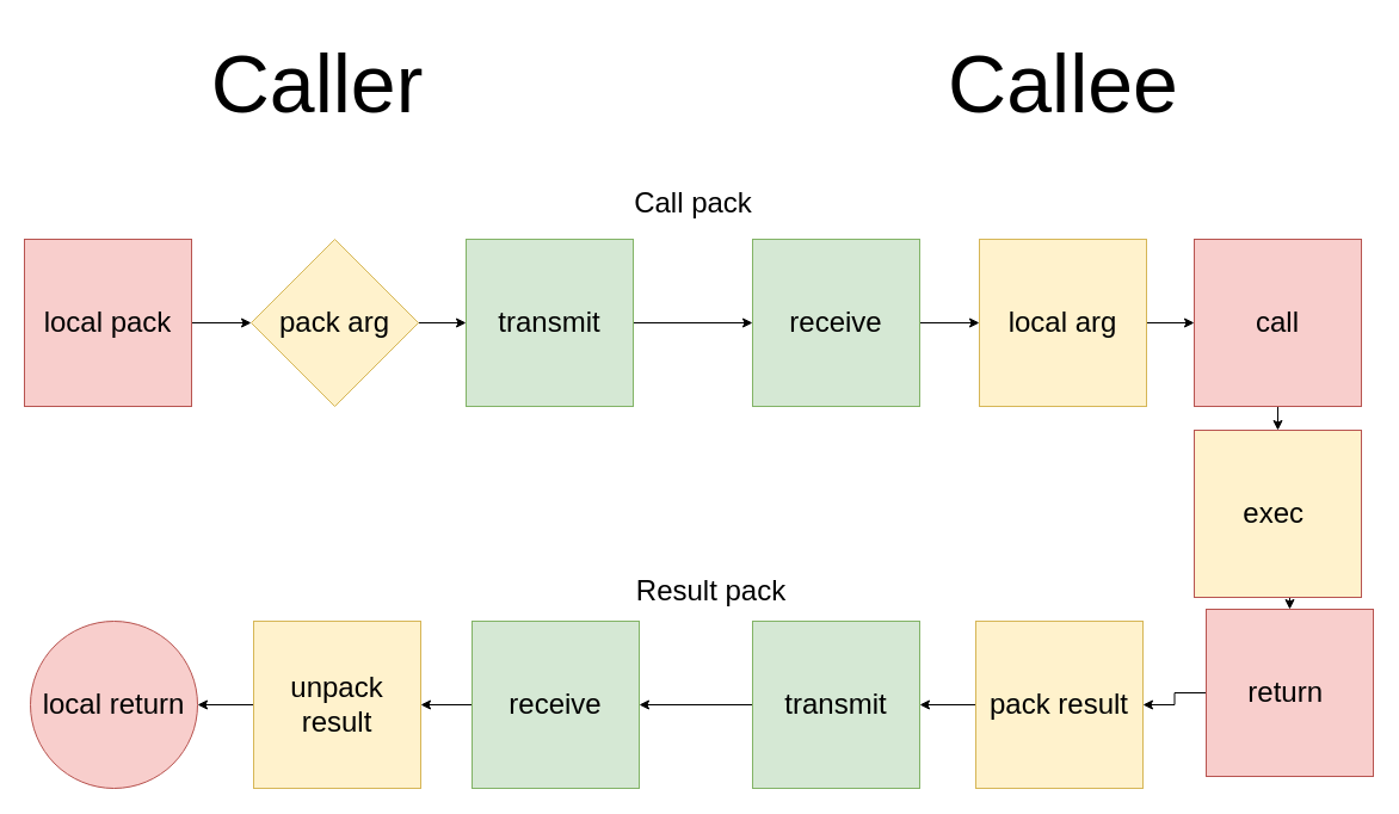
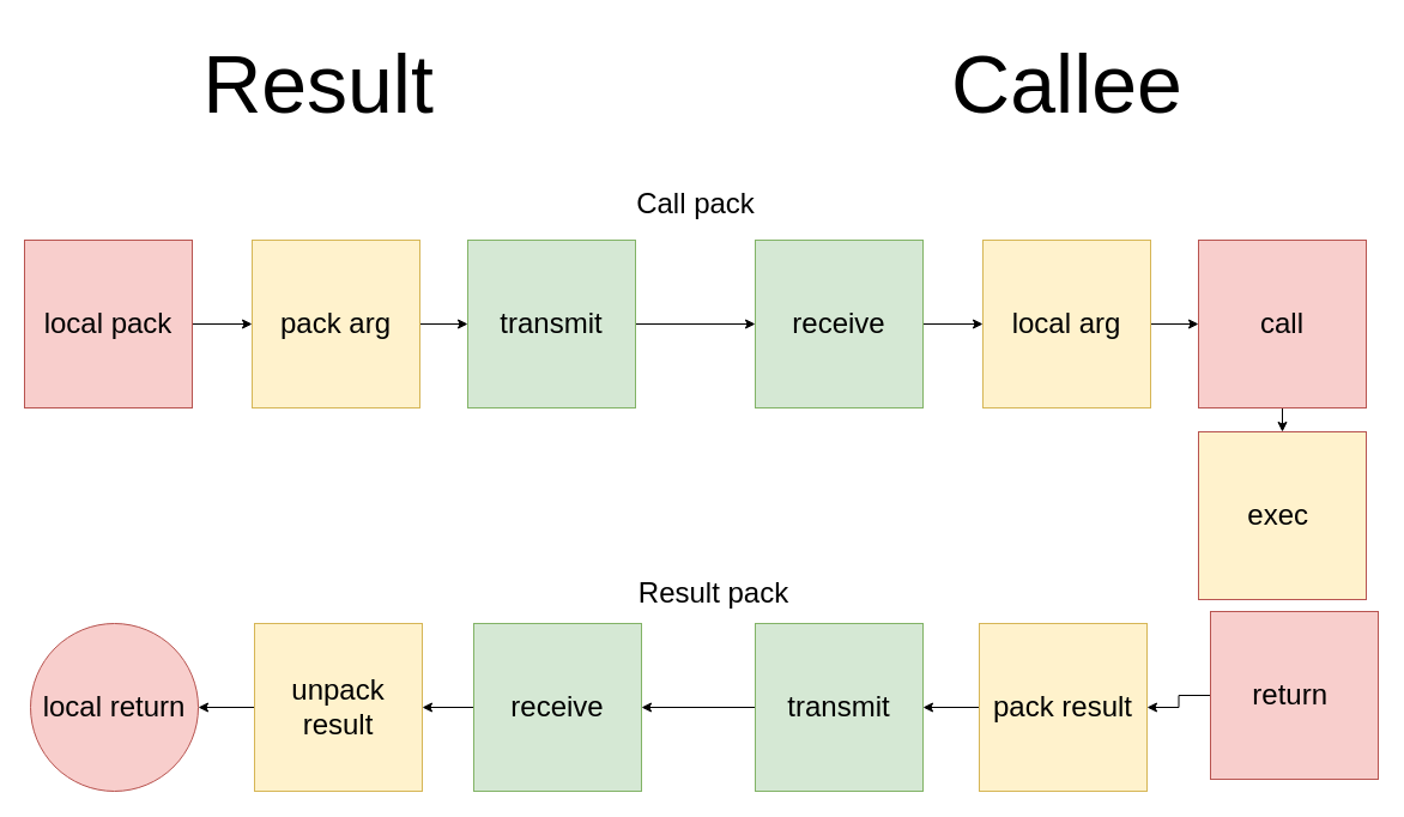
  <mxCell id="0" />
  <mxCell id="1" parent="0" />
  <mxCell id="2" style="edgeStyle=orthogonalEdgeStyle;rounded=0;orthogonalLoop=1;jettySize=auto;html=1;fontSize=24;entryX=0;entryY=0.5;entryDx=0;entryDy=0;" edge="1" parent="1" source="3" target="5"><mxGeometry relative="1" as="geometry"><mxPoint x="250" y="270" as="targetPoint" /></mxGeometry></mxCell>
  <mxCell id="3" value="&lt;font style=&quot;font-size: 24px;&quot;&gt;local pack&lt;/font&gt;" style="whiteSpace=wrap;html=1;aspect=fixed;fillColor=#f8cecc;strokeColor=#b85450;" vertex="1" parent="1"><mxGeometry x="20" y="200" width="140" height="140" as="geometry" /></mxCell>
  <mxCell id="4" style="edgeStyle=orthogonalEdgeStyle;rounded=0;orthogonalLoop=1;jettySize=auto;html=1;exitX=1;exitY=0.5;exitDx=0;exitDy=0;entryX=0;entryY=0.5;entryDx=0;entryDy=0;fontSize=24;" edge="1" parent="1" source="5" target="7"><mxGeometry relative="1" as="geometry" /></mxCell>
- <mxCell id="5" value="&lt;font style=&quot;font-size: 24px;&quot;&gt;pack arg&lt;/font&gt;" style="rhombus;whiteSpace=wrap;html=1;aspect=fixed;fillColor=#fff2cc;strokeColor=#d6b656;" vertex="1" parent="1"><mxGeometry x="210" y="200" width="140" height="140" as="geometry" /></mxCell>
+ <mxCell id="5" value="&lt;font style=&quot;font-size: 24px;&quot;&gt;pack arg&lt;/font&gt;" style="whiteSpace=wrap;html=1;aspect=fixed;fillColor=#fff2cc;strokeColor=#d6b656;" vertex="1" parent="1"><mxGeometry x="210" y="200" width="140" height="140" as="geometry" /></mxCell>
  <mxCell id="6" style="edgeStyle=orthogonalEdgeStyle;rounded=0;orthogonalLoop=1;jettySize=auto;html=1;exitX=1;exitY=0.5;exitDx=0;exitDy=0;entryX=0;entryY=0.5;entryDx=0;entryDy=0;fontSize=24;" edge="1" parent="1" source="7" target="9"><mxGeometry relative="1" as="geometry" /></mxCell>
  <mxCell id="7" value="&lt;font style=&quot;font-size: 24px;&quot;&gt;transmit&lt;/font&gt;" style="whiteSpace=wrap;html=1;aspect=fixed;fillColor=#d5e8d4;strokeColor=#82b366;" vertex="1" parent="1"><mxGeometry x="390" y="200" width="140" height="140" as="geometry" /></mxCell>
  <mxCell id="8" style="edgeStyle=orthogonalEdgeStyle;rounded=0;orthogonalLoop=1;jettySize=auto;html=1;fontSize=24;entryX=0;entryY=0.5;entryDx=0;entryDy=0;" edge="1" parent="1" source="9" target="11"><mxGeometry relative="1" as="geometry"><mxPoint x="860" y="270" as="targetPoint" /></mxGeometry></mxCell>
  <mxCell id="9" value="&lt;font style=&quot;font-size: 24px;&quot;&gt;receive&lt;/font&gt;" style="whiteSpace=wrap;html=1;aspect=fixed;fillColor=#d5e8d4;strokeColor=#82b366;" vertex="1" parent="1"><mxGeometry x="630" y="200" width="140" height="140" as="geometry" /></mxCell>
  <mxCell id="10" style="edgeStyle=orthogonalEdgeStyle;rounded=0;orthogonalLoop=1;jettySize=auto;html=1;exitX=1;exitY=0.5;exitDx=0;exitDy=0;entryX=0;entryY=0.5;entryDx=0;entryDy=0;fontSize=24;" edge="1" parent="1" source="11" target="13"><mxGeometry relative="1" as="geometry" /></mxCell>
  <mxCell id="11" value="&lt;font style=&quot;font-size: 24px;&quot;&gt;local arg&lt;/font&gt;" style="whiteSpace=wrap;html=1;aspect=fixed;fillColor=#fff2cc;strokeColor=#d6b656;" vertex="1" parent="1"><mxGeometry x="820" y="200" width="140" height="140" as="geometry" /></mxCell>
  <mxCell id="12" style="edgeStyle=orthogonalEdgeStyle;rounded=0;orthogonalLoop=1;jettySize=auto;html=1;exitX=0.5;exitY=1;exitDx=0;exitDy=0;entryX=0.5;entryY=0;entryDx=0;entryDy=0;fontSize=24;" edge="1" parent="1" source="13" target="15"><mxGeometry relative="1" as="geometry" /></mxCell>
  <mxCell id="13" value="&lt;font style=&quot;font-size: 24px;&quot;&gt;call&lt;/font&gt;" style="whiteSpace=wrap;html=1;aspect=fixed;fillColor=#f8cecc;strokeColor=#b85450;" vertex="1" parent="1"><mxGeometry x="1000" y="200" width="140" height="140" as="geometry" /></mxCell>
- <mxCell id="14" style="edgeStyle=orthogonalEdgeStyle;rounded=0;orthogonalLoop=1;jettySize=auto;html=1;exitX=0.5;exitY=1;exitDx=0;exitDy=0;entryX=0.5;entryY=0;entryDx=0;entryDy=0;fontSize=24;" edge="1" parent="1" source="15" target="17"><mxGeometry relative="1" as="geometry" /></mxCell>
  <mxCell id="15" value="&lt;font style=&quot;font-size: 24px;&quot;&gt;exec&amp;nbsp;&lt;/font&gt;" style="whiteSpace=wrap;html=1;aspect=fixed;fillColor=#fff2cc;strokeColor=#b85450;" vertex="1" parent="1"><mxGeometry x="1000" y="360" width="140" height="140" as="geometry" /></mxCell>
  <mxCell id="16" style="edgeStyle=orthogonalEdgeStyle;rounded=0;orthogonalLoop=1;jettySize=auto;html=1;exitX=0;exitY=0.5;exitDx=0;exitDy=0;fontSize=24;entryX=1;entryY=0.5;entryDx=0;entryDy=0;" edge="1" parent="1" source="17" target="19"><mxGeometry relative="1" as="geometry"><mxPoint x="970" y="590.143" as="targetPoint" /></mxGeometry></mxCell>
  <mxCell id="17" value="&lt;font style=&quot;font-size: 24px;&quot;&gt;return&amp;nbsp;&lt;/font&gt;" style="whiteSpace=wrap;html=1;aspect=fixed;fillColor=#f8cecc;strokeColor=#b85450;" vertex="1" parent="1"><mxGeometry x="1010" y="510" width="140" height="140" as="geometry" /></mxCell>
  <mxCell id="18" style="edgeStyle=orthogonalEdgeStyle;rounded=0;orthogonalLoop=1;jettySize=auto;html=1;entryX=1;entryY=0.5;entryDx=0;entryDy=0;fontSize=24;" edge="1" parent="1" source="19" target="21"><mxGeometry relative="1" as="geometry" /></mxCell>
  <mxCell id="19" value="&lt;font style=&quot;font-size: 24px;&quot;&gt;pack result&lt;/font&gt;" style="whiteSpace=wrap;html=1;aspect=fixed;fillColor=#fff2cc;strokeColor=#d6b656;" vertex="1" parent="1"><mxGeometry x="817" y="520" width="140" height="140" as="geometry" /></mxCell>
  <mxCell id="20" style="edgeStyle=orthogonalEdgeStyle;rounded=0;orthogonalLoop=1;jettySize=auto;html=1;exitX=0;exitY=0.5;exitDx=0;exitDy=0;entryX=1;entryY=0.5;entryDx=0;entryDy=0;fontSize=24;" edge="1" parent="1" source="21" target="24"><mxGeometry relative="1" as="geometry" /></mxCell>
  <mxCell id="21" value="&lt;font style=&quot;font-size: 24px;&quot;&gt;transmit&lt;/font&gt;" style="whiteSpace=wrap;html=1;aspect=fixed;fillColor=#d5e8d4;strokeColor=#82b366;" vertex="1" parent="1"><mxGeometry x="630" y="520" width="140" height="140" as="geometry" /></mxCell>
  <mxCell id="22" value="Call pack" style="text;html=1;align=center;verticalAlign=middle;resizable=0;points=[];autosize=1;strokeColor=none;fillColor=none;fontSize=24;" vertex="1" parent="1"><mxGeometry x="520" y="150" width="120" height="40" as="geometry" /></mxCell>
  <mxCell id="23" style="edgeStyle=orthogonalEdgeStyle;rounded=0;orthogonalLoop=1;jettySize=auto;html=1;exitX=0;exitY=0.5;exitDx=0;exitDy=0;entryX=1;entryY=0.5;entryDx=0;entryDy=0;fontSize=24;" edge="1" parent="1" source="24" target="26"><mxGeometry relative="1" as="geometry" /></mxCell>
  <mxCell id="24" value="&lt;font style=&quot;font-size: 24px;&quot;&gt;receive&lt;/font&gt;" style="whiteSpace=wrap;html=1;aspect=fixed;fillColor=#d5e8d4;strokeColor=#82b366;" vertex="1" parent="1"><mxGeometry x="395" y="520" width="140" height="140" as="geometry" /></mxCell>
  <mxCell id="25" style="edgeStyle=orthogonalEdgeStyle;rounded=0;orthogonalLoop=1;jettySize=auto;html=1;entryX=1;entryY=0.5;entryDx=0;entryDy=0;fontSize=24;" edge="1" parent="1" source="26" target="27"><mxGeometry relative="1" as="geometry" /></mxCell>
  <mxCell id="26" value="&lt;font style=&quot;font-size: 24px;&quot;&gt;unpack result&lt;/font&gt;" style="whiteSpace=wrap;html=1;aspect=fixed;fillColor=#fff2cc;strokeColor=#d6b656;" vertex="1" parent="1"><mxGeometry x="212" y="520" width="140" height="140" as="geometry" /></mxCell>
  <mxCell id="27" value="&lt;font style=&quot;font-size: 24px;&quot;&gt;local return&lt;/font&gt;" style="ellipse;whiteSpace=wrap;html=1;aspect=fixed;fillColor=#f8cecc;strokeColor=#b85450;" vertex="1" parent="1"><mxGeometry x="25" y="520" width="140" height="140" as="geometry" /></mxCell>
  <mxCell id="28" value="Result pack" style="text;html=1;align=center;verticalAlign=middle;resizable=0;points=[];autosize=1;strokeColor=none;fillColor=none;fontSize=24;" vertex="1" parent="1"><mxGeometry x="520" y="475" width="150" height="40" as="geometry" /></mxCell>
- <mxCell id="29" value="Caller" style="text;html=1;align=center;verticalAlign=middle;resizable=0;points=[];autosize=1;strokeColor=none;fillColor=none;fontSize=68;" vertex="1" parent="1"><mxGeometry x="165" y="20" width="200" height="100" as="geometry" /></mxCell>
+ <mxCell id="29" value="Result" style="text;html=1;align=center;verticalAlign=middle;resizable=0;points=[];autosize=1;strokeColor=none;fillColor=none;fontSize=68;" vertex="1" parent="1"><mxGeometry x="165" y="20" width="200" height="100" as="geometry" /></mxCell>
  <mxCell id="30" value="Callee" style="text;html=1;align=center;verticalAlign=middle;resizable=0;points=[];autosize=1;strokeColor=none;fillColor=none;fontSize=68;" vertex="1" parent="1"><mxGeometry x="780" y="20" width="220" height="100" as="geometry" /></mxCell>
